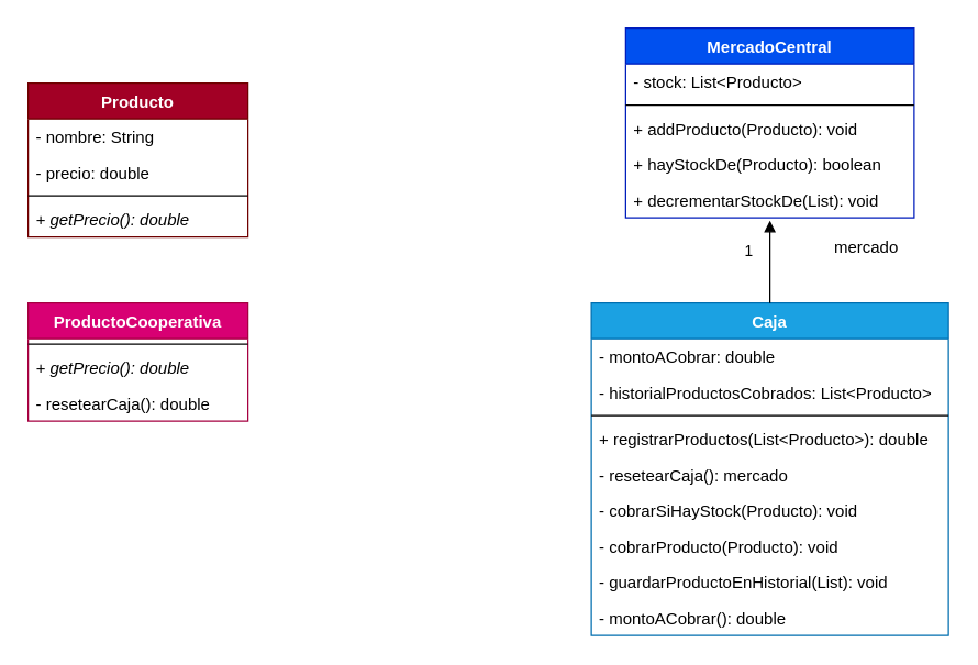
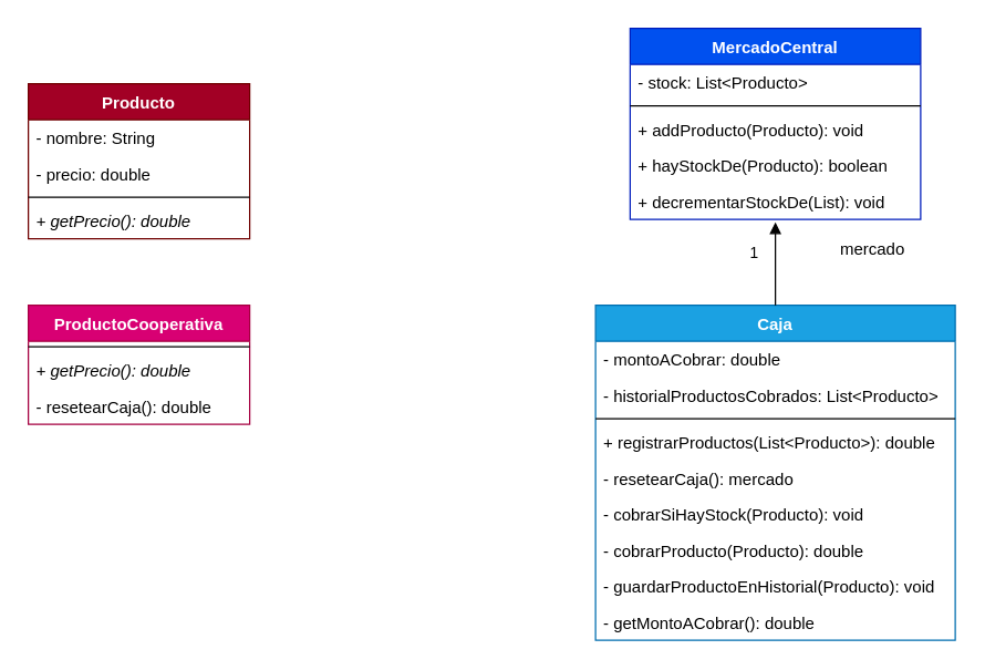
  <mxCell id="0" />
  <mxCell id="1" parent="0" />
  <mxCell id="2" value="Caja" style="swimlane;fontStyle=1;align=center;verticalAlign=top;childLayout=stackLayout;horizontal=1;startSize=26;horizontalStack=0;resizeParent=1;resizeParentMax=0;resizeLast=0;collapsible=1;marginBottom=0;fillColor=#1ba1e2;strokeColor=#006EAF;fontColor=#ffffff;" vertex="1" parent="1"><mxGeometry x="430" y="220" width="260" height="242" as="geometry" /></mxCell>
  <mxCell id="3" value="- montoACobrar: double" style="text;strokeColor=none;fillColor=none;align=left;verticalAlign=top;spacingLeft=4;spacingRight=4;overflow=hidden;rotatable=0;points=[[0,0.5],[1,0.5]];portConstraint=eastwest;" vertex="1" parent="2"><mxGeometry y="26" width="260" height="26" as="geometry" /></mxCell>
  <mxCell id="4" value="- historialProductosCobrados: List&lt;Producto&gt;" style="text;strokeColor=none;fillColor=none;align=left;verticalAlign=top;spacingLeft=4;spacingRight=4;overflow=hidden;rotatable=0;points=[[0,0.5],[1,0.5]];portConstraint=eastwest;" vertex="1" parent="2"><mxGeometry y="52" width="260" height="26" as="geometry" /></mxCell>
  <mxCell id="5" value="" style="line;strokeWidth=1;fillColor=none;align=left;verticalAlign=middle;spacingTop=-1;spacingLeft=3;spacingRight=3;rotatable=0;labelPosition=right;points=[];portConstraint=eastwest;" vertex="1" parent="2"><mxGeometry y="78" width="260" height="8" as="geometry" /></mxCell>
  <mxCell id="6" value="+ registrarProductos(List&lt;Producto&gt;): double" style="text;strokeColor=none;fillColor=none;align=left;verticalAlign=top;spacingLeft=4;spacingRight=4;overflow=hidden;rotatable=0;points=[[0,0.5],[1,0.5]];portConstraint=eastwest;" vertex="1" parent="2"><mxGeometry y="86" width="260" height="26" as="geometry" /></mxCell>
  <mxCell id="7" value="- resetearCaja(): mercado" style="text;strokeColor=none;fillColor=none;align=left;verticalAlign=top;spacingLeft=4;spacingRight=4;overflow=hidden;rotatable=0;points=[[0,0.5],[1,0.5]];portConstraint=eastwest;" vertex="1" parent="2"><mxGeometry y="112" width="260" height="26" as="geometry" /></mxCell>
  <mxCell id="8" value="- cobrarSiHayStock(Producto): void" style="text;strokeColor=none;fillColor=none;align=left;verticalAlign=top;spacingLeft=4;spacingRight=4;overflow=hidden;rotatable=0;points=[[0,0.5],[1,0.5]];portConstraint=eastwest;" vertex="1" parent="2"><mxGeometry y="138" width="260" height="26" as="geometry" /></mxCell>
- <mxCell id="9" value="- cobrarProducto(Producto): void" style="text;strokeColor=none;fillColor=none;align=left;verticalAlign=top;spacingLeft=4;spacingRight=4;overflow=hidden;rotatable=0;points=[[0,0.5],[1,0.5]];portConstraint=eastwest;" vertex="1" parent="2"><mxGeometry y="164" width="260" height="26" as="geometry" /></mxCell>
- <mxCell id="10" value="- guardarProductoEnHistorial(List): void" style="text;strokeColor=none;fillColor=none;align=left;verticalAlign=top;spacingLeft=4;spacingRight=4;overflow=hidden;rotatable=0;points=[[0,0.5],[1,0.5]];portConstraint=eastwest;" vertex="1" parent="2"><mxGeometry y="190" width="260" height="26" as="geometry" /></mxCell>
- <mxCell id="11" value="- montoACobrar(): double" style="text;strokeColor=none;fillColor=none;align=left;verticalAlign=top;spacingLeft=4;spacingRight=4;overflow=hidden;rotatable=0;points=[[0,0.5],[1,0.5]];portConstraint=eastwest;" vertex="1" parent="2"><mxGeometry y="216" width="260" height="26" as="geometry" /></mxCell>
+ <mxCell id="9" value="- cobrarProducto(Producto): double" style="text;strokeColor=none;fillColor=none;align=left;verticalAlign=top;spacingLeft=4;spacingRight=4;overflow=hidden;rotatable=0;points=[[0,0.5],[1,0.5]];portConstraint=eastwest;" vertex="1" parent="2"><mxGeometry y="164" width="260" height="26" as="geometry" /></mxCell>
+ <mxCell id="10" value="- guardarProductoEnHistorial(Producto): void" style="text;strokeColor=none;fillColor=none;align=left;verticalAlign=top;spacingLeft=4;spacingRight=4;overflow=hidden;rotatable=0;points=[[0,0.5],[1,0.5]];portConstraint=eastwest;" vertex="1" parent="2"><mxGeometry y="190" width="260" height="26" as="geometry" /></mxCell>
+ <mxCell id="11" value="- getMontoACobrar(): double" style="text;strokeColor=none;fillColor=none;align=left;verticalAlign=top;spacingLeft=4;spacingRight=4;overflow=hidden;rotatable=0;points=[[0,0.5],[1,0.5]];portConstraint=eastwest;" vertex="1" parent="2"><mxGeometry y="216" width="260" height="26" as="geometry" /></mxCell>
  <mxCell id="12" value="MercadoCentral" style="swimlane;fontStyle=1;align=center;verticalAlign=top;childLayout=stackLayout;horizontal=1;startSize=26;horizontalStack=0;resizeParent=1;resizeParentMax=0;resizeLast=0;collapsible=1;marginBottom=0;fillColor=#0050ef;strokeColor=#001DBC;fontColor=#ffffff;" vertex="1" parent="1"><mxGeometry x="455" y="20" width="210" height="138" as="geometry" /></mxCell>
  <mxCell id="13" value="- stock: List&lt;Producto&gt;" style="text;strokeColor=none;fillColor=none;align=left;verticalAlign=top;spacingLeft=4;spacingRight=4;overflow=hidden;rotatable=0;points=[[0,0.5],[1,0.5]];portConstraint=eastwest;" vertex="1" parent="12"><mxGeometry y="26" width="210" height="26" as="geometry" /></mxCell>
  <mxCell id="14" value="" style="line;strokeWidth=1;fillColor=none;align=left;verticalAlign=middle;spacingTop=-1;spacingLeft=3;spacingRight=3;rotatable=0;labelPosition=right;points=[];portConstraint=eastwest;" vertex="1" parent="12"><mxGeometry y="52" width="210" height="8" as="geometry" /></mxCell>
  <mxCell id="15" value="+ addProducto(Producto): void" style="text;strokeColor=none;fillColor=none;align=left;verticalAlign=top;spacingLeft=4;spacingRight=4;overflow=hidden;rotatable=0;points=[[0,0.5],[1,0.5]];portConstraint=eastwest;" vertex="1" parent="12"><mxGeometry y="60" width="210" height="26" as="geometry" /></mxCell>
  <mxCell id="16" value="+ hayStockDe(Producto): boolean" style="text;strokeColor=none;fillColor=none;align=left;verticalAlign=top;spacingLeft=4;spacingRight=4;overflow=hidden;rotatable=0;points=[[0,0.5],[1,0.5]];portConstraint=eastwest;" vertex="1" parent="12"><mxGeometry y="86" width="210" height="26" as="geometry" /></mxCell>
  <mxCell id="17" value="+ decrementarStockDe(List): void" style="text;strokeColor=none;fillColor=none;align=left;verticalAlign=top;spacingLeft=4;spacingRight=4;overflow=hidden;rotatable=0;points=[[0,0.5],[1,0.5]];portConstraint=eastwest;" vertex="1" parent="12"><mxGeometry y="112" width="210" height="26" as="geometry" /></mxCell>
  <mxCell id="18" value="ProductoCooperativa" style="swimlane;fontStyle=1;align=center;verticalAlign=top;childLayout=stackLayout;horizontal=1;startSize=26;horizontalStack=0;resizeParent=1;resizeParentMax=0;resizeLast=0;collapsible=1;marginBottom=0;fillColor=#d80073;strokeColor=#A50040;fontColor=#ffffff;" vertex="1" parent="1"><mxGeometry x="20" y="220" width="160" height="86" as="geometry" /></mxCell>
  <mxCell id="19" value="" style="line;strokeWidth=1;fillColor=none;align=left;verticalAlign=middle;spacingTop=-1;spacingLeft=3;spacingRight=3;rotatable=0;labelPosition=right;points=[];portConstraint=eastwest;" vertex="1" parent="18"><mxGeometry y="26" width="160" height="8" as="geometry" /></mxCell>
  <mxCell id="20" value="+ getPrecio(): double" style="text;strokeColor=none;fillColor=none;align=left;verticalAlign=top;spacingLeft=4;spacingRight=4;overflow=hidden;rotatable=0;points=[[0,0.5],[1,0.5]];portConstraint=eastwest;fontStyle=2" vertex="1" parent="18"><mxGeometry y="34" width="160" height="26" as="geometry" /></mxCell>
  <mxCell id="21" value="- resetearCaja(): double" style="text;strokeColor=none;fillColor=none;align=left;verticalAlign=top;spacingLeft=4;spacingRight=4;overflow=hidden;rotatable=0;points=[[0,0.5],[1,0.5]];portConstraint=eastwest;" vertex="1" parent="18"><mxGeometry y="60" width="160" height="26" as="geometry" /></mxCell>
  <mxCell id="22" value="Producto" style="swimlane;fontStyle=1;align=center;verticalAlign=top;childLayout=stackLayout;horizontal=1;startSize=26;horizontalStack=0;resizeParent=1;resizeParentMax=0;resizeLast=0;collapsible=1;marginBottom=0;fillColor=#a20025;strokeColor=#6F0000;fontColor=#ffffff;" vertex="1" parent="1"><mxGeometry x="20" y="60" width="160" height="112" as="geometry" /></mxCell>
  <mxCell id="23" value="- nombre: String" style="text;strokeColor=none;fillColor=none;align=left;verticalAlign=top;spacingLeft=4;spacingRight=4;overflow=hidden;rotatable=0;points=[[0,0.5],[1,0.5]];portConstraint=eastwest;" vertex="1" parent="22"><mxGeometry y="26" width="160" height="26" as="geometry" /></mxCell>
  <mxCell id="24" value="- precio: double" style="text;strokeColor=none;fillColor=none;align=left;verticalAlign=top;spacingLeft=4;spacingRight=4;overflow=hidden;rotatable=0;points=[[0,0.5],[1,0.5]];portConstraint=eastwest;" vertex="1" parent="22"><mxGeometry y="52" width="160" height="26" as="geometry" /></mxCell>
  <mxCell id="25" value="" style="line;strokeWidth=1;fillColor=none;align=left;verticalAlign=middle;spacingTop=-1;spacingLeft=3;spacingRight=3;rotatable=0;labelPosition=right;points=[];portConstraint=eastwest;" vertex="1" parent="22"><mxGeometry y="78" width="160" height="8" as="geometry" /></mxCell>
  <mxCell id="26" value="+ getPrecio(): double" style="text;strokeColor=none;fillColor=none;align=left;verticalAlign=top;spacingLeft=4;spacingRight=4;overflow=hidden;rotatable=0;points=[[0,0.5],[1,0.5]];portConstraint=eastwest;fontStyle=2" vertex="1" parent="22"><mxGeometry y="86" width="160" height="26" as="geometry" /></mxCell>
  <mxCell id="27" value="" style="endArrow=block;endFill=1;html=1;edgeStyle=orthogonalEdgeStyle;align=left;verticalAlign=top;exitX=0.5;exitY=0;exitDx=0;exitDy=0;" edge="1" parent="1" source="2"><mxGeometry x="-1" relative="1" as="geometry"><mxPoint x="230" y="280" as="sourcePoint" /><mxPoint x="560" y="160" as="targetPoint" /></mxGeometry></mxCell>
  <mxCell id="28" value="1" style="edgeLabel;resizable=0;html=1;align=left;verticalAlign=bottom;" connectable="0" vertex="1" parent="27"><mxGeometry x="-1" relative="1" as="geometry"><mxPoint x="-20" y="-30" as="offset" /></mxGeometry></mxCell>
  <mxCell id="29" value="mercado" style="text;html=1;align=center;verticalAlign=middle;resizable=0;points=[];autosize=1;strokeColor=none;fillColor=none;" vertex="1" parent="1"><mxGeometry x="600" y="170" width="60" height="20" as="geometry" /></mxCell>
